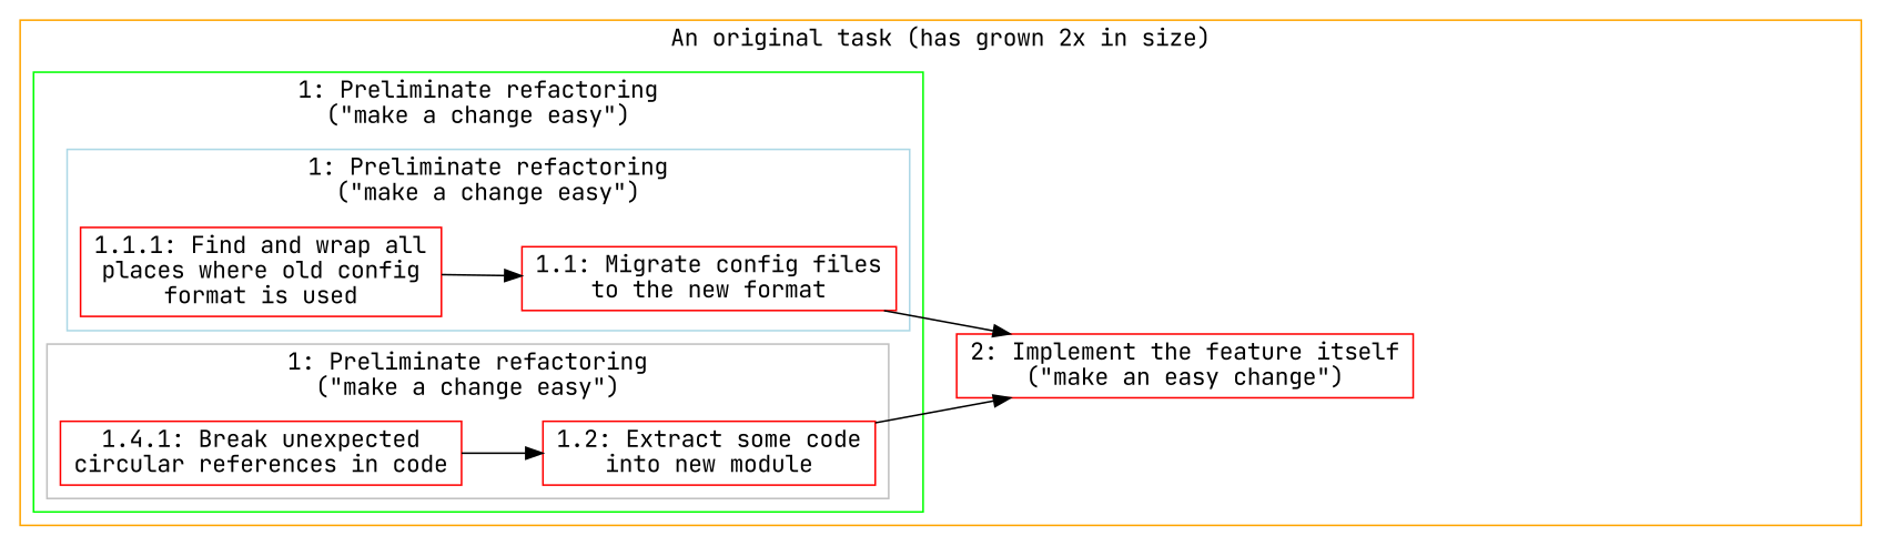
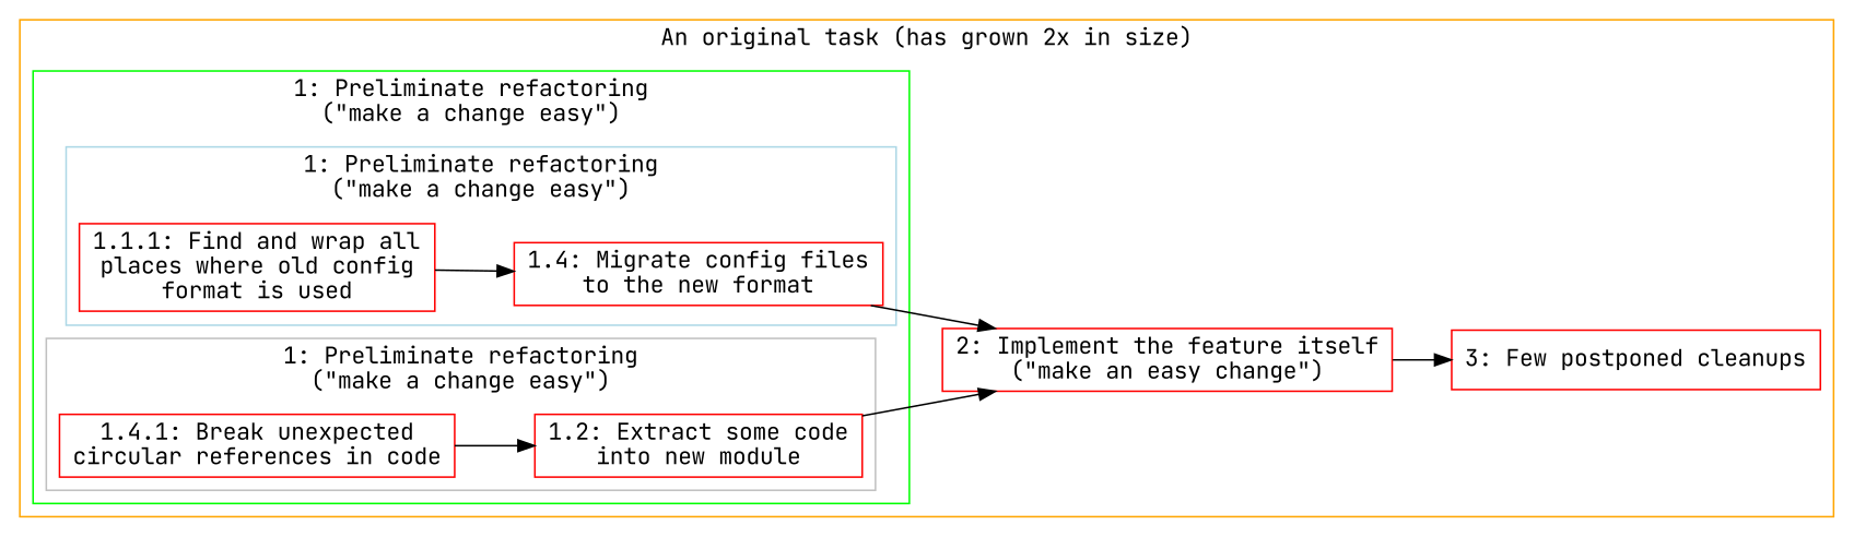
  digraph {
    fontname="JetBrains Mono"
    rankdir=LR
    node [color=red fontname="JetBrains Mono" shape=box]
    edge [color=black fontname="JetBrains Mono"]
-   n1 [label="1.1: Migrate config files\nto the new format"]
+   n1 [label="1.4: Migrate config files\nto the new format"]
    n2 [label="1.1.1: Find and wrap all\nplaces where old config\nformat is used"]
    n3 [label="1.2: Extract some code\ninto new module"]
    n4 [label="1.4.1: Break unexpected\ncircular references in code"]
    n5 [label="2: Implement the feature itself\n(&quot;make an easy change&quot;)"]
+   n6 [label="3: Few postponed cleanups"]
    subgraph cluster_1 {
      color=orange
      label="An original task (has grown 2x in size)"
      n5
+     n6
      subgraph cluster_2 {
        color=green
        label="1: Preliminate refactoring\n(&quot;make a change easy&quot;)"
        subgraph cluster_3 {
          color=lightblue
          label="1: Preliminate refactoring\n(&quot;make a change easy&quot;)"
          n1
          n2
        }
        subgraph cluster_4 {
          color=grey
          label="1: Preliminate refactoring\n(&quot;make a change easy&quot;)"
          n3
          n4
        }
      }
    }
    n1 -> n5
    n2 -> n1
    n3 -> n5
    n4 -> n3
+   n5 -> n6
  }
